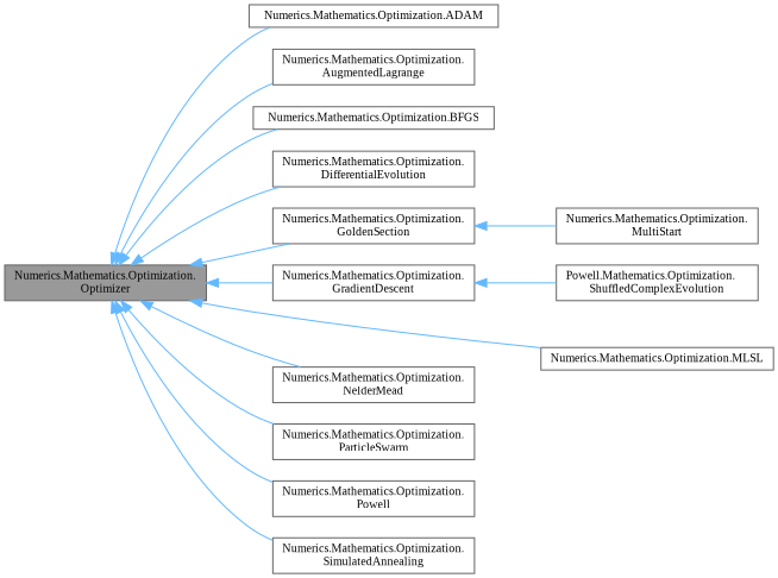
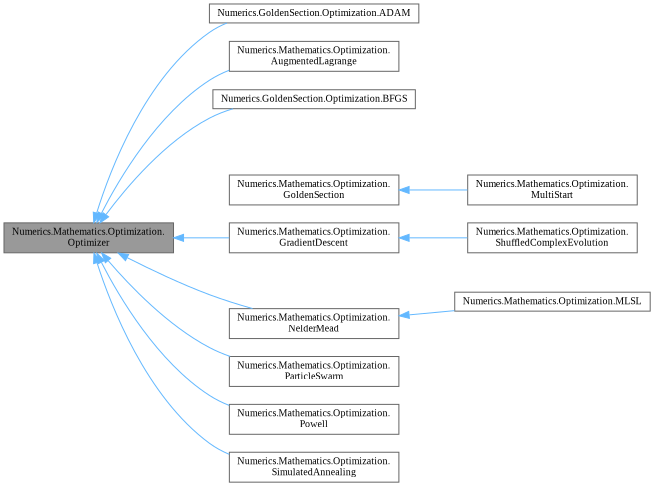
  digraph {
    fontname="Liberation Serif"
    rankdir=LR
    node [color=gray40 fillcolor=white fontname="Liberation Serif" fontsize=10 shape=box style=filled]
    edge [color=steelblue1 dir=back fontname="Liberation Serif" fontsize=10 labelfontname=Helvetica labelfontsize=10 style=solid]
    n1 [fillcolor=grey60 fontcolor=black height=0.2 label="Numerics.Mathematics.Optimization.\lOptimizer" width=0.4]
-   n2 [height=0.2 label="Numerics.Mathematics.Optimization.ADAM" width=0.4]
+   n2 [height=0.2 label="Numerics.GoldenSection.Optimization.ADAM" width=0.4]
    n3 [height=0.2 label="Numerics.Mathematics.Optimization.\lAugmentedLagrange" width=0.4]
-   n4 [height=0.2 label="Numerics.Mathematics.Optimization.BFGS" width=0.4]
-   n5 [height=0.2 label="Numerics.Mathematics.Optimization.\lDifferentialEvolution" width=0.4]
+   n4 [height=0.2 label="Numerics.GoldenSection.Optimization.BFGS" width=0.4]
    n6 [height=0.2 label="Numerics.Mathematics.Optimization.\lGoldenSection" width=0.4]
    n7 [height=0.2 label="Numerics.Mathematics.Optimization.\lGradientDescent" width=0.4]
    n8 [height=0.2 label="Numerics.Mathematics.Optimization.MLSL" width=0.4]
    n9 [height=0.2 label="Numerics.Mathematics.Optimization.\lNelderMead" width=0.4]
    n10 [height=0.2 label="Numerics.Mathematics.Optimization.\lParticleSwarm" width=0.4]
    n11 [height=0.2 label="Numerics.Mathematics.Optimization.\lPowell" width=0.4]
    n12 [height=0.2 label="Numerics.Mathematics.Optimization.\lSimulatedAnnealing" width=0.4]
    n13 [height=0.2 label="Numerics.Mathematics.Optimization.\lMultiStart" width=0.4]
-   n14 [height=0.2 label="Powell.Mathematics.Optimization.\lShuffledComplexEvolution" width=0.4]
+   n14 [height=0.2 label="Numerics.Mathematics.Optimization.\lShuffledComplexEvolution" width=0.4]
    n1 -> n2
    n1 -> n3
    n1 -> n4
-   n1 -> n5
-   n1 -> n6
    n1 -> n7
-   n1 -> n8
+   n9 -> n8
    n1 -> n9
    n1 -> n10
    n1 -> n11
    n1 -> n12
    n6 -> n13
    n7 -> n14
  }
